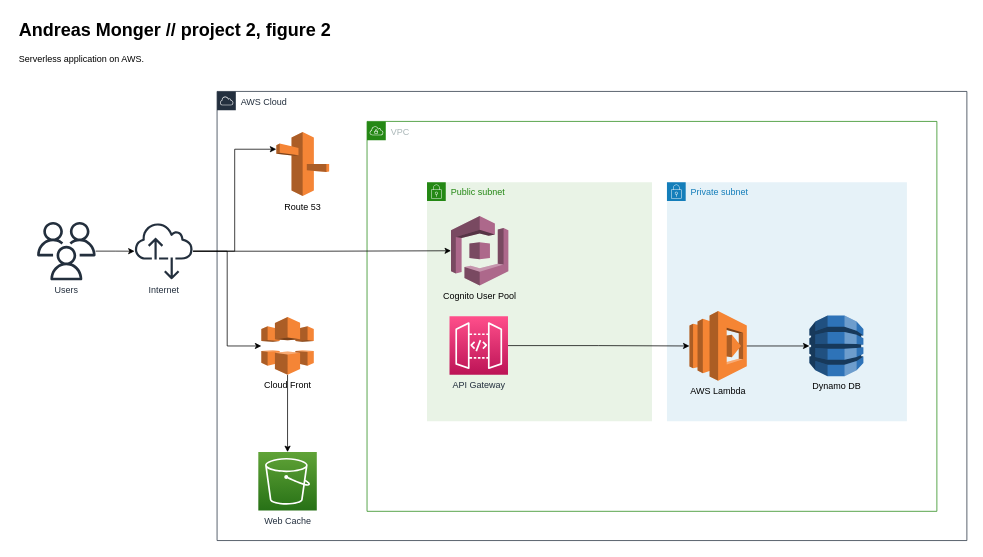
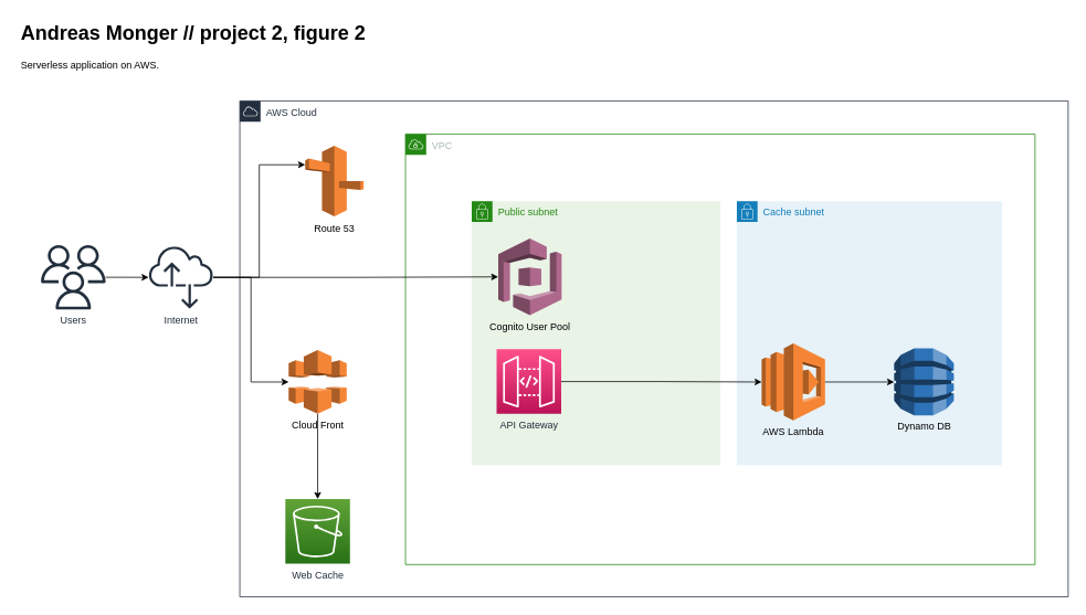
  <mxCell id="0" />
  <mxCell id="1" parent="0" />
  <mxCell id="2" value="AWS Cloud" style="points=[[0,0],[0.25,0],[0.5,0],[0.75,0],[1,0],[1,0.25],[1,0.5],[1,0.75],[1,1],[0.75,1],[0.5,1],[0.25,1],[0,1],[0,0.75],[0,0.5],[0,0.25]];outlineConnect=0;gradientColor=none;html=1;whiteSpace=wrap;fontSize=12;fontStyle=0;container=1;pointerEvents=0;collapsible=0;recursiveResize=0;shape=mxgraph.aws4.group;grIcon=mxgraph.aws4.group_aws_cloud;strokeColor=#232F3E;fillColor=none;verticalAlign=top;align=left;spacingLeft=30;fontColor=#232F3E;dashed=0;" parent="1" vertex="1"><mxGeometry x="289" y="121" width="1000" height="599" as="geometry" /></mxCell>
  <mxCell id="3" value="VPC" style="points=[[0,0],[0.25,0],[0.5,0],[0.75,0],[1,0],[1,0.25],[1,0.5],[1,0.75],[1,1],[0.75,1],[0.5,1],[0.25,1],[0,1],[0,0.75],[0,0.5],[0,0.25]];outlineConnect=0;gradientColor=none;html=1;whiteSpace=wrap;fontSize=12;fontStyle=0;container=1;pointerEvents=0;collapsible=0;recursiveResize=0;shape=mxgraph.aws4.group;grIcon=mxgraph.aws4.group_vpc;strokeColor=#248814;fillColor=none;verticalAlign=top;align=left;spacingLeft=30;fontColor=#AAB7B8;dashed=0;" parent="2" vertex="1"><mxGeometry x="200" y="40" width="760" height="520" as="geometry" /></mxCell>
  <mxCell id="4" value="Public subnet" style="points=[[0,0],[0.25,0],[0.5,0],[0.75,0],[1,0],[1,0.25],[1,0.5],[1,0.75],[1,1],[0.75,1],[0.5,1],[0.25,1],[0,1],[0,0.75],[0,0.5],[0,0.25]];outlineConnect=0;gradientColor=none;html=1;whiteSpace=wrap;fontSize=12;fontStyle=0;container=1;pointerEvents=0;collapsible=0;recursiveResize=0;shape=mxgraph.aws4.group;grIcon=mxgraph.aws4.group_security_group;grStroke=0;strokeColor=#248814;fillColor=#E9F3E6;verticalAlign=top;align=left;spacingLeft=30;fontColor=#248814;dashed=0;" parent="3" vertex="1"><mxGeometry x="80" y="81" width="300" height="319" as="geometry" /></mxCell>
  <mxCell id="5" value="API Gateway" style="sketch=0;points=[[0,0,0],[0.25,0,0],[0.5,0,0],[0.75,0,0],[1,0,0],[0,1,0],[0.25,1,0],[0.5,1,0],[0.75,1,0],[1,1,0],[0,0.25,0],[0,0.5,0],[0,0.75,0],[1,0.25,0],[1,0.5,0],[1,0.75,0]];outlineConnect=0;fontColor=#232F3E;gradientColor=#FF4F8B;gradientDirection=north;fillColor=#BC1356;strokeColor=#ffffff;dashed=0;verticalLabelPosition=bottom;verticalAlign=top;align=center;html=1;fontSize=12;fontStyle=0;aspect=fixed;shape=mxgraph.aws4.resourceIcon;resIcon=mxgraph.aws4.api_gateway;" vertex="1" parent="4"><mxGeometry x="30" y="179" width="78" height="78" as="geometry" /></mxCell>
- <mxCell id="6" value="Private subnet" style="points=[[0,0],[0.25,0],[0.5,0],[0.75,0],[1,0],[1,0.25],[1,0.5],[1,0.75],[1,1],[0.75,1],[0.5,1],[0.25,1],[0,1],[0,0.75],[0,0.5],[0,0.25]];outlineConnect=0;gradientColor=none;html=1;whiteSpace=wrap;fontSize=12;fontStyle=0;container=1;pointerEvents=0;collapsible=0;recursiveResize=0;shape=mxgraph.aws4.group;grIcon=mxgraph.aws4.group_security_group;grStroke=0;strokeColor=#147EBA;fillColor=#E6F2F8;verticalAlign=top;align=left;spacingLeft=30;fontColor=#147EBA;dashed=0;" parent="3" vertex="1"><mxGeometry x="400" y="81" width="320" height="319" as="geometry" /></mxCell>
+ <mxCell id="6" value="Cache subnet" style="points=[[0,0],[0.25,0],[0.5,0],[0.75,0],[1,0],[1,0.25],[1,0.5],[1,0.75],[1,1],[0.75,1],[0.5,1],[0.25,1],[0,1],[0,0.75],[0,0.5],[0,0.25]];outlineConnect=0;gradientColor=none;html=1;whiteSpace=wrap;fontSize=12;fontStyle=0;container=1;pointerEvents=0;collapsible=0;recursiveResize=0;shape=mxgraph.aws4.group;grIcon=mxgraph.aws4.group_security_group;grStroke=0;strokeColor=#147EBA;fillColor=#E6F2F8;verticalAlign=top;align=left;spacingLeft=30;fontColor=#147EBA;dashed=0;" parent="3" vertex="1"><mxGeometry x="400" y="81" width="320" height="319" as="geometry" /></mxCell>
  <mxCell id="7" value="AWS Lambda" style="outlineConnect=0;dashed=0;verticalLabelPosition=bottom;verticalAlign=top;align=center;html=1;shape=mxgraph.aws3.lambda;fillColor=#F58534;gradientColor=none;" vertex="1" parent="6"><mxGeometry x="30" y="172" width="76.5" height="93" as="geometry" /></mxCell>
  <mxCell id="8" value="Dynamo DB" style="outlineConnect=0;dashed=0;verticalLabelPosition=bottom;verticalAlign=top;align=center;html=1;shape=mxgraph.aws3.dynamo_db;fillColor=#2E73B8;gradientColor=none;" vertex="1" parent="3"><mxGeometry x="590" y="259" width="72" height="81" as="geometry" /></mxCell>
  <mxCell id="9" style="edgeStyle=orthogonalEdgeStyle;rounded=0;orthogonalLoop=1;jettySize=auto;html=1;" edge="1" parent="3" source="7" target="8"><mxGeometry relative="1" as="geometry" /></mxCell>
  <mxCell id="10" value="" style="edgeStyle=orthogonalEdgeStyle;rounded=0;orthogonalLoop=1;jettySize=auto;html=1;" edge="1" parent="3" source="5" target="7"><mxGeometry relative="1" as="geometry" /></mxCell>
  <mxCell id="11" value="Cognito User Pool" style="outlineConnect=0;dashed=0;verticalLabelPosition=bottom;verticalAlign=top;align=center;html=1;shape=mxgraph.aws3.cognito;fillColor=#AD688B;gradientColor=none;" vertex="1" parent="3"><mxGeometry x="112" y="126" width="76.5" height="93" as="geometry" /></mxCell>
  <mxCell id="12" value="" style="edgeStyle=orthogonalEdgeStyle;rounded=0;orthogonalLoop=1;jettySize=auto;html=1;shadow=0;" parent="2" source="13" target="14" edge="1"><mxGeometry relative="1" as="geometry" /></mxCell>
  <mxCell id="13" value="Cloud Front" style="outlineConnect=0;dashed=0;verticalLabelPosition=bottom;verticalAlign=top;align=center;html=1;shape=mxgraph.aws3.cloudfront;fillColor=#F58536;gradientColor=none;" parent="2" vertex="1"><mxGeometry x="59" y="301" width="70" height="77" as="geometry" /></mxCell>
  <mxCell id="14" value="Web Cache" style="sketch=0;points=[[0,0,0],[0.25,0,0],[0.5,0,0],[0.75,0,0],[1,0,0],[0,1,0],[0.25,1,0],[0.5,1,0],[0.75,1,0],[1,1,0],[0,0.25,0],[0,0.5,0],[0,0.75,0],[1,0.25,0],[1,0.5,0],[1,0.75,0]];outlineConnect=0;fontColor=#232F3E;gradientColor=#60A337;gradientDirection=north;fillColor=#277116;strokeColor=#ffffff;dashed=0;verticalLabelPosition=bottom;verticalAlign=top;align=center;html=1;fontSize=12;fontStyle=0;aspect=fixed;shape=mxgraph.aws4.resourceIcon;resIcon=mxgraph.aws4.s3;" parent="2" vertex="1"><mxGeometry x="55" y="481" width="78" height="78" as="geometry" /></mxCell>
  <mxCell id="15" value="Route 53" style="outlineConnect=0;dashed=0;verticalLabelPosition=bottom;verticalAlign=top;align=center;html=1;shape=mxgraph.aws3.route_53;fillColor=#F58536;gradientColor=none;" vertex="1" parent="2"><mxGeometry x="79" y="54" width="70.5" height="85.5" as="geometry" /></mxCell>
  <mxCell id="16" style="edgeStyle=orthogonalEdgeStyle;rounded=0;orthogonalLoop=1;jettySize=auto;html=1;" parent="1" source="21" target="19" edge="1"><mxGeometry relative="1" as="geometry"><mxPoint x="123.455" y="334" as="sourcePoint" /></mxGeometry></mxCell>
  <mxCell id="17" style="edgeStyle=orthogonalEdgeStyle;rounded=0;orthogonalLoop=1;jettySize=auto;html=1;entryX=0;entryY=0.5;entryDx=0;entryDy=0;entryPerimeter=0;" edge="1" parent="1" source="19" target="11"><mxGeometry relative="1" as="geometry" /></mxCell>
  <mxCell id="18" style="edgeStyle=orthogonalEdgeStyle;rounded=0;orthogonalLoop=1;jettySize=auto;html=1;entryX=0;entryY=0.27;entryDx=0;entryDy=0;entryPerimeter=0;" edge="1" parent="1" source="19" target="15"><mxGeometry relative="1" as="geometry" /></mxCell>
  <mxCell id="19" value="Internet" style="sketch=0;outlineConnect=0;fontColor=#232F3E;gradientColor=none;fillColor=#232F3D;strokeColor=none;dashed=0;verticalLabelPosition=bottom;verticalAlign=top;align=center;html=1;fontSize=12;fontStyle=0;aspect=fixed;pointerEvents=1;shape=mxgraph.aws4.internet_alt2;" parent="1" vertex="1"><mxGeometry x="179" y="295" width="78" height="78" as="geometry" /></mxCell>
  <mxCell id="20" style="edgeStyle=orthogonalEdgeStyle;rounded=0;orthogonalLoop=1;jettySize=auto;html=1;entryX=0;entryY=0.5;entryDx=0;entryDy=0;entryPerimeter=0;" parent="1" source="19" target="13" edge="1"><mxGeometry relative="1" as="geometry"><mxPoint x="288" y="501" as="targetPoint" /></mxGeometry></mxCell>
  <mxCell id="21" value="Users" style="sketch=0;outlineConnect=0;fontColor=#232F3E;gradientColor=none;fillColor=#232F3D;strokeColor=none;dashed=0;verticalLabelPosition=bottom;verticalAlign=top;align=center;html=1;fontSize=12;fontStyle=0;aspect=fixed;pointerEvents=1;shape=mxgraph.aws4.users;" parent="1" vertex="1"><mxGeometry x="49" y="295" width="78" height="78" as="geometry" /></mxCell>
  <mxCell id="22" value="&lt;h1&gt;Andreas Monger // project 2, figure 2&lt;/h1&gt;&lt;p&gt;Serverless application on AWS.&lt;/p&gt;" style="text;html=1;strokeColor=none;fillColor=none;spacing=5;spacingTop=-20;whiteSpace=wrap;overflow=hidden;rounded=0;" parent="1" vertex="1"><mxGeometry x="20" y="20" width="609" height="120" as="geometry" /></mxCell>
